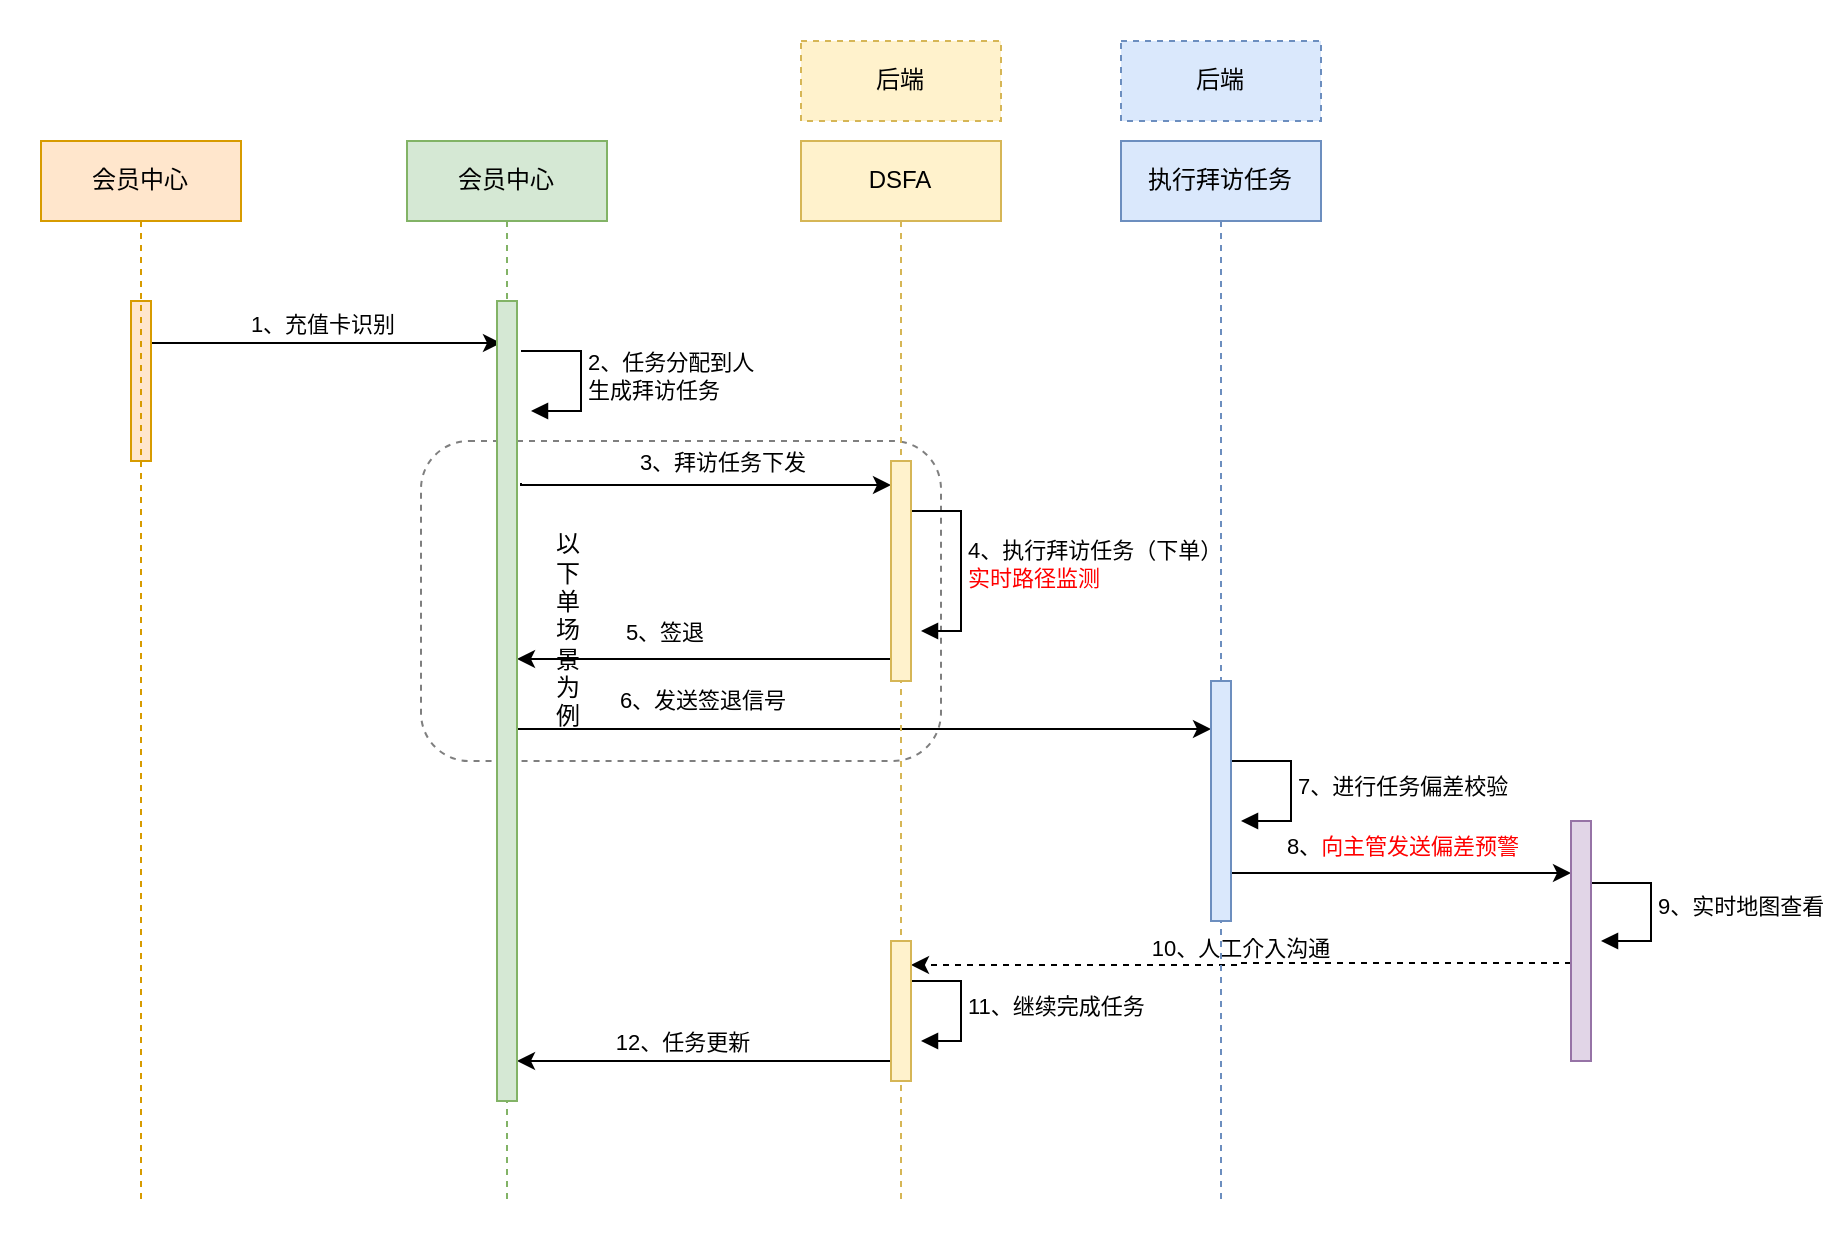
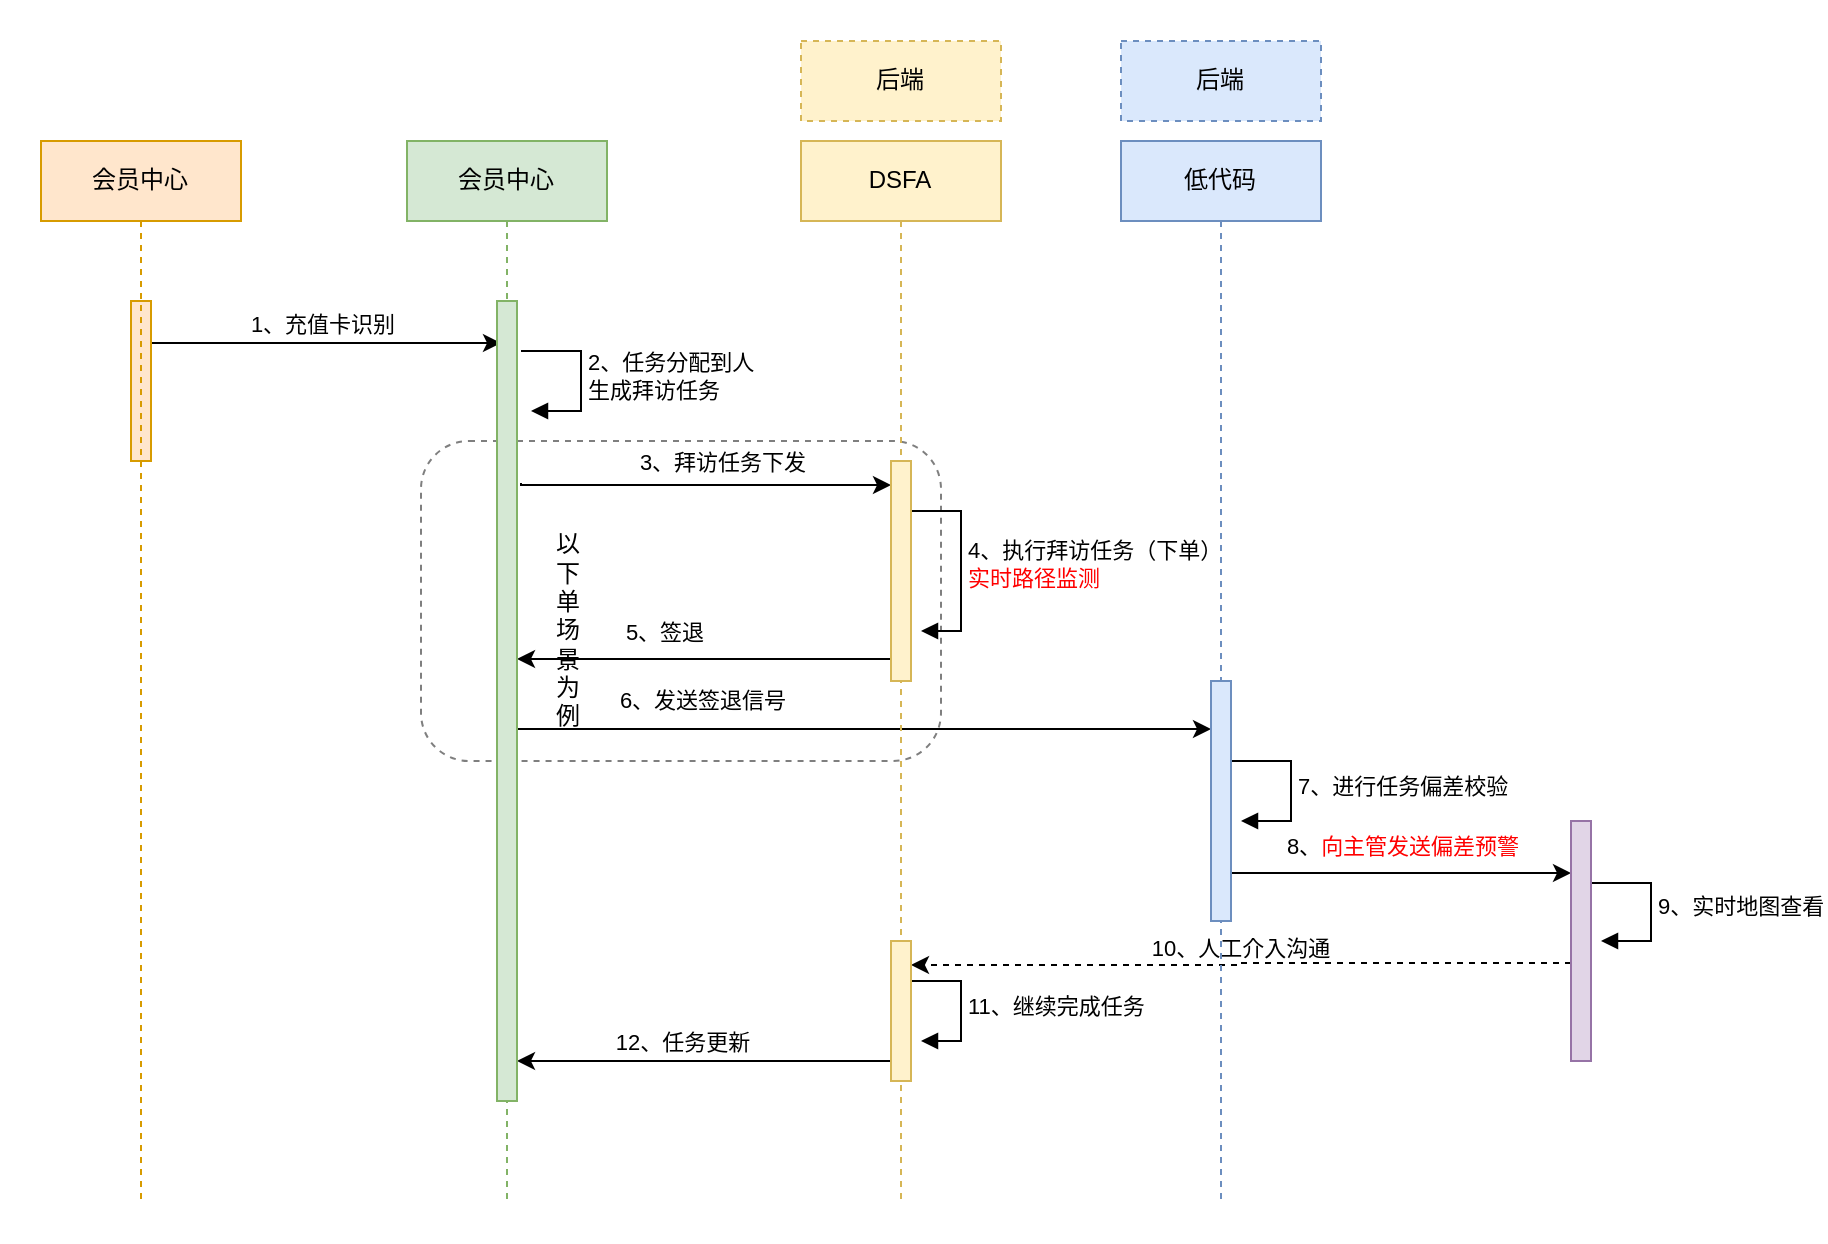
  <mxCell id="0" />
  <mxCell id="1" parent="0" />
  <mxCell id="2" value="" style="rounded=1;whiteSpace=wrap;html=1;dashed=1;opacity=50;" vertex="1" parent="1"><mxGeometry x="210" y="220" width="260" height="160" as="geometry" /></mxCell>
  <mxCell id="3" value="" style="edgeStyle=orthogonalEdgeStyle;rounded=0;orthogonalLoop=1;jettySize=auto;html=1;curved=0;" edge="1" parent="1"><mxGeometry relative="1" as="geometry"><mxPoint x="75" y="171" as="sourcePoint" /><mxPoint x="250" y="171" as="targetPoint" /></mxGeometry></mxCell>
  <mxCell id="4" value="1、充值卡识别" style="edgeLabel;html=1;align=center;verticalAlign=middle;resizable=0;points=[];" vertex="1" connectable="0" parent="3"><mxGeometry x="-0.228" y="-2" relative="1" as="geometry"><mxPoint x="17" y="-12" as="offset" /></mxGeometry></mxCell>
  <mxCell id="5" value="" style="edgeStyle=orthogonalEdgeStyle;rounded=0;orthogonalLoop=1;jettySize=auto;html=1;curved=0;" edge="1" parent="1" target="30"><mxGeometry relative="1" as="geometry"><mxPoint x="260" y="241" as="sourcePoint" /><mxPoint x="430" y="241" as="targetPoint" /><Array as="points"><mxPoint x="260" y="242" /></Array></mxGeometry></mxCell>
  <mxCell id="6" value="3、拜访任务下发" style="edgeLabel;html=1;align=center;verticalAlign=middle;resizable=0;points=[];" vertex="1" connectable="0" parent="5"><mxGeometry x="-0.163" relative="1" as="geometry"><mxPoint x="23" y="-12" as="offset" /></mxGeometry></mxCell>
  <mxCell id="7" value="2、任务分配到人&lt;br&gt;生成拜访任务" style="html=1;align=left;spacingLeft=2;endArrow=block;rounded=0;edgeStyle=orthogonalEdgeStyle;curved=0;rounded=0;" edge="1" parent="1"><mxGeometry x="0.012" relative="1" as="geometry"><mxPoint x="260" y="175" as="sourcePoint" /><Array as="points"><mxPoint x="290" y="205" /></Array><mxPoint x="265" y="205" as="targetPoint" /><mxPoint as="offset" /></mxGeometry></mxCell>
  <mxCell id="8" value="" style="edgeStyle=orthogonalEdgeStyle;rounded=0;orthogonalLoop=1;jettySize=auto;html=1;curved=0;" edge="1" parent="1"><mxGeometry relative="1" as="geometry"><mxPoint x="258" y="364" as="sourcePoint" /><mxPoint x="605" y="364" as="targetPoint" /><Array as="points"><mxPoint x="530" y="364" /><mxPoint x="530" y="364" /></Array></mxGeometry></mxCell>
  <mxCell id="9" value="6、发送签退信号" style="edgeLabel;html=1;align=center;verticalAlign=middle;resizable=0;points=[];" vertex="1" connectable="0" parent="8"><mxGeometry x="-0.204" relative="1" as="geometry"><mxPoint x="-46" y="-15" as="offset" /></mxGeometry></mxCell>
  <mxCell id="10" value="" style="edgeStyle=orthogonalEdgeStyle;rounded=0;orthogonalLoop=1;jettySize=auto;html=1;curved=0;" edge="1" parent="1"><mxGeometry relative="1" as="geometry"><mxPoint x="445" y="329" as="sourcePoint" /><mxPoint x="258" y="329" as="targetPoint" /></mxGeometry></mxCell>
  <mxCell id="11" value="5、签退" style="edgeLabel;html=1;align=center;verticalAlign=middle;resizable=0;points=[];" vertex="1" connectable="0" parent="10"><mxGeometry x="0.254" y="1" relative="1" as="geometry"><mxPoint x="3" y="-15" as="offset" /></mxGeometry></mxCell>
  <mxCell id="12" value="4、执行拜访任务（下单）&lt;br&gt;&lt;font color=&quot;#ff0000&quot;&gt;实时路径监测&lt;/font&gt;" style="html=1;align=left;spacingLeft=2;endArrow=block;rounded=0;edgeStyle=orthogonalEdgeStyle;curved=0;rounded=0;" edge="1" parent="1"><mxGeometry x="-0.009" relative="1" as="geometry"><mxPoint x="455" y="255" as="sourcePoint" /><Array as="points"><mxPoint x="480" y="255" /><mxPoint x="480" y="315" /></Array><mxPoint x="460" y="315" as="targetPoint" /><mxPoint as="offset" /></mxGeometry></mxCell>
  <mxCell id="13" value="" style="edgeStyle=orthogonalEdgeStyle;rounded=0;orthogonalLoop=1;jettySize=auto;html=1;curved=0;" edge="1" parent="1"><mxGeometry relative="1" as="geometry"><mxPoint x="615" y="436" as="sourcePoint" /><mxPoint x="785" y="436" as="targetPoint" /><Array as="points"><mxPoint x="660" y="436" /><mxPoint x="660" y="436" /></Array></mxGeometry></mxCell>
  <mxCell id="14" value="8、&lt;font color=&quot;#ff0000&quot;&gt;向主管发送偏差预警&lt;/font&gt;" style="edgeLabel;html=1;align=center;verticalAlign=middle;resizable=0;points=[];" vertex="1" connectable="0" parent="13"><mxGeometry x="-0.249" y="-2" relative="1" as="geometry"><mxPoint x="21" y="-16" as="offset" /></mxGeometry></mxCell>
  <mxCell id="15" value="7、进行任务偏差校验" style="html=1;align=left;spacingLeft=2;endArrow=block;rounded=0;edgeStyle=orthogonalEdgeStyle;curved=0;rounded=0;" edge="1" parent="1"><mxGeometry relative="1" as="geometry"><mxPoint x="615" y="380" as="sourcePoint" /><Array as="points"><mxPoint x="645" y="380" /><mxPoint x="645" y="410" /><mxPoint x="620" y="410" /></Array><mxPoint x="620" y="410" as="targetPoint" /><mxPoint as="offset" /></mxGeometry></mxCell>
  <mxCell id="16" value="9、实时地图查看" style="html=1;align=left;spacingLeft=2;endArrow=block;rounded=0;edgeStyle=orthogonalEdgeStyle;curved=0;rounded=0;" edge="1" parent="1"><mxGeometry relative="1" as="geometry"><mxPoint x="795" y="441" as="sourcePoint" /><Array as="points"><mxPoint x="825" y="441" /><mxPoint x="825" y="470" /></Array><mxPoint x="800" y="470" as="targetPoint" /><mxPoint as="offset" /></mxGeometry></mxCell>
  <mxCell id="17" style="edgeStyle=orthogonalEdgeStyle;rounded=0;orthogonalLoop=1;jettySize=auto;html=1;curved=0;dashed=1;" edge="1" parent="1" target="31"><mxGeometry relative="1" as="geometry"><mxPoint x="785" y="481" as="sourcePoint" /><mxPoint x="460" y="481" as="targetPoint" /><Array as="points"><mxPoint x="620" y="482" /></Array></mxGeometry></mxCell>
  <mxCell id="18" value="10、人工介入沟通" style="edgeLabel;html=1;align=center;verticalAlign=middle;resizable=0;points=[];" vertex="1" connectable="0" parent="17"><mxGeometry x="0.007" relative="1" as="geometry"><mxPoint y="-9" as="offset" /></mxGeometry></mxCell>
  <mxCell id="19" value="11、继续完成任务" style="html=1;align=left;spacingLeft=2;endArrow=block;rounded=0;edgeStyle=orthogonalEdgeStyle;curved=0;rounded=0;" edge="1" parent="1"><mxGeometry relative="1" as="geometry"><mxPoint x="455" y="490" as="sourcePoint" /><Array as="points"><mxPoint x="480" y="490" /><mxPoint x="480" y="520" /></Array><mxPoint x="460" y="520" as="targetPoint" /><mxPoint as="offset" /></mxGeometry></mxCell>
  <mxCell id="20" value="后端" style="rounded=0;whiteSpace=wrap;html=1;dashed=1;fillColor=#fff2cc;strokeColor=#d6b656;" vertex="1" parent="1"><mxGeometry x="400" y="20" width="100" height="40" as="geometry" /></mxCell>
  <mxCell id="21" value="后端" style="rounded=0;whiteSpace=wrap;html=1;dashed=1;fillColor=#dae8fc;strokeColor=#6c8ebf;" vertex="1" parent="1"><mxGeometry x="560" y="20" width="100" height="40" as="geometry" /></mxCell>
  <mxCell id="22" value="" style="edgeStyle=orthogonalEdgeStyle;rounded=0;orthogonalLoop=1;jettySize=auto;html=1;curved=0;" edge="1" parent="1" source="31"><mxGeometry relative="1" as="geometry"><mxPoint x="258" y="530" as="targetPoint" /><Array as="points"><mxPoint x="258" y="530" /></Array></mxGeometry></mxCell>
  <mxCell id="23" value="12、任务更新" style="edgeLabel;html=1;align=center;verticalAlign=middle;resizable=0;points=[];" vertex="1" connectable="0" parent="22"><mxGeometry x="-0.079" y="-1" relative="1" as="geometry"><mxPoint x="-19" y="-9" as="offset" /></mxGeometry></mxCell>
  <mxCell id="24" value="" style="html=1;points=[[0,0,0,0,5],[0,1,0,0,-5],[1,0,0,0,5],[1,1,0,0,-5]];perimeter=orthogonalPerimeter;outlineConnect=0;targetShapes=umlLifeline;portConstraint=eastwest;newEdgeStyle={&quot;curved&quot;:0,&quot;rounded&quot;:0};fillColor=#ffe6cc;strokeColor=#d79b00;" vertex="1" parent="1"><mxGeometry x="65" y="150" width="10" height="80" as="geometry" /></mxCell>
  <mxCell id="25" value="会员中心" style="shape=umlLifeline;perimeter=lifelinePerimeter;whiteSpace=wrap;html=1;container=1;dropTarget=0;collapsible=0;recursiveResize=0;outlineConnect=0;portConstraint=eastwest;newEdgeStyle={&quot;curved&quot;:0,&quot;rounded&quot;:0};movable=1;resizable=1;rotatable=1;deletable=1;editable=1;locked=0;connectable=1;fillColor=#ffe6cc;strokeColor=#d79b00;" vertex="1" parent="1"><mxGeometry x="20" y="70" width="100" height="530" as="geometry" /></mxCell>
- <mxCell id="26" value="执行拜访任务" style="shape=umlLifeline;perimeter=lifelinePerimeter;whiteSpace=wrap;html=1;container=1;dropTarget=0;collapsible=0;recursiveResize=0;outlineConnect=0;portConstraint=eastwest;newEdgeStyle={&quot;curved&quot;:0,&quot;rounded&quot;:0};movable=1;resizable=1;rotatable=1;deletable=1;editable=1;locked=0;connectable=1;fillColor=#dae8fc;strokeColor=#6c8ebf;" vertex="1" parent="1"><mxGeometry x="560" y="70" width="100" height="530" as="geometry" /></mxCell>
+ <mxCell id="26" value="低代码" style="shape=umlLifeline;perimeter=lifelinePerimeter;whiteSpace=wrap;html=1;container=1;dropTarget=0;collapsible=0;recursiveResize=0;outlineConnect=0;portConstraint=eastwest;newEdgeStyle={&quot;curved&quot;:0,&quot;rounded&quot;:0};movable=1;resizable=1;rotatable=1;deletable=1;editable=1;locked=0;connectable=1;fillColor=#dae8fc;strokeColor=#6c8ebf;" vertex="1" parent="1"><mxGeometry x="560" y="70" width="100" height="530" as="geometry" /></mxCell>
  <mxCell id="27" value="DSFA" style="shape=umlLifeline;perimeter=lifelinePerimeter;whiteSpace=wrap;html=1;container=1;dropTarget=0;collapsible=0;recursiveResize=0;outlineConnect=0;portConstraint=eastwest;newEdgeStyle={&quot;curved&quot;:0,&quot;rounded&quot;:0};movable=1;resizable=1;rotatable=1;deletable=1;editable=1;locked=0;connectable=1;fillColor=#fff2cc;strokeColor=#d6b656;" vertex="1" parent="1"><mxGeometry x="400" y="70" width="100" height="530" as="geometry" /></mxCell>
  <mxCell id="28" value="会员中心" style="shape=umlLifeline;perimeter=lifelinePerimeter;whiteSpace=wrap;html=1;container=1;dropTarget=0;collapsible=0;recursiveResize=0;outlineConnect=0;portConstraint=eastwest;newEdgeStyle={&quot;curved&quot;:0,&quot;rounded&quot;:0};movable=1;resizable=1;rotatable=1;deletable=1;editable=1;locked=0;connectable=1;fillColor=#d5e8d4;strokeColor=#82b366;" vertex="1" parent="1"><mxGeometry x="203" y="70" width="100" height="530" as="geometry" /></mxCell>
  <mxCell id="29" value="" style="html=1;points=[[0,0,0,0,5],[0,1,0,0,-5],[1,0,0,0,5],[1,1,0,0,-5]];perimeter=orthogonalPerimeter;outlineConnect=0;targetShapes=umlLifeline;portConstraint=eastwest;newEdgeStyle={&quot;curved&quot;:0,&quot;rounded&quot;:0};fillColor=#d5e8d4;strokeColor=#82b366;" vertex="1" parent="1"><mxGeometry x="248" y="150" width="10" height="400" as="geometry" /></mxCell>
  <mxCell id="30" value="" style="html=1;points=[[0,0,0,0,5],[0,1,0,0,-5],[1,0,0,0,5],[1,1,0,0,-5]];perimeter=orthogonalPerimeter;outlineConnect=0;targetShapes=umlLifeline;portConstraint=eastwest;newEdgeStyle={&quot;curved&quot;:0,&quot;rounded&quot;:0};fillColor=#fff2cc;strokeColor=#d6b656;" vertex="1" parent="1"><mxGeometry x="445" y="230" width="10" height="110" as="geometry" /></mxCell>
  <mxCell id="31" value="" style="html=1;points=[[0,0,0,0,5],[0,1,0,0,-5],[1,0,0,0,5],[1,1,0,0,-5]];perimeter=orthogonalPerimeter;outlineConnect=0;targetShapes=umlLifeline;portConstraint=eastwest;newEdgeStyle={&quot;curved&quot;:0,&quot;rounded&quot;:0};fillColor=#fff2cc;strokeColor=#d6b656;" vertex="1" parent="1"><mxGeometry x="445" y="470" width="10" height="70" as="geometry" /></mxCell>
  <mxCell id="32" value="" style="html=1;points=[[0,0,0,0,5],[0,1,0,0,-5],[1,0,0,0,5],[1,1,0,0,-5]];perimeter=orthogonalPerimeter;outlineConnect=0;targetShapes=umlLifeline;portConstraint=eastwest;newEdgeStyle={&quot;curved&quot;:0,&quot;rounded&quot;:0};fillColor=#dae8fc;strokeColor=#6c8ebf;" vertex="1" parent="1"><mxGeometry x="605" y="340" width="10" height="120" as="geometry" /></mxCell>
  <mxCell id="33" value="" style="html=1;points=[[0,0,0,0,5],[0,1,0,0,-5],[1,0,0,0,5],[1,1,0,0,-5]];perimeter=orthogonalPerimeter;outlineConnect=0;targetShapes=umlLifeline;portConstraint=eastwest;newEdgeStyle={&quot;curved&quot;:0,&quot;rounded&quot;:0};fillColor=#e1d5e7;strokeColor=#9673a6;" vertex="1" parent="1"><mxGeometry x="785" y="410" width="10" height="120" as="geometry" /></mxCell>
  <mxCell id="34" value="以下单场景为例" style="text;html=1;align=center;verticalAlign=middle;whiteSpace=wrap;rounded=0;" vertex="1" parent="1"><mxGeometry x="274" y="300" width="20" height="30" as="geometry" /></mxCell>
